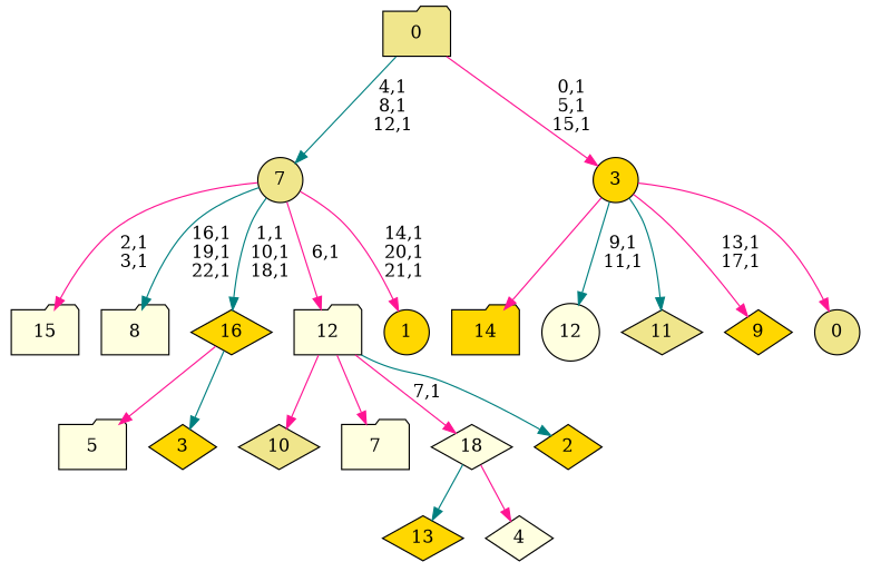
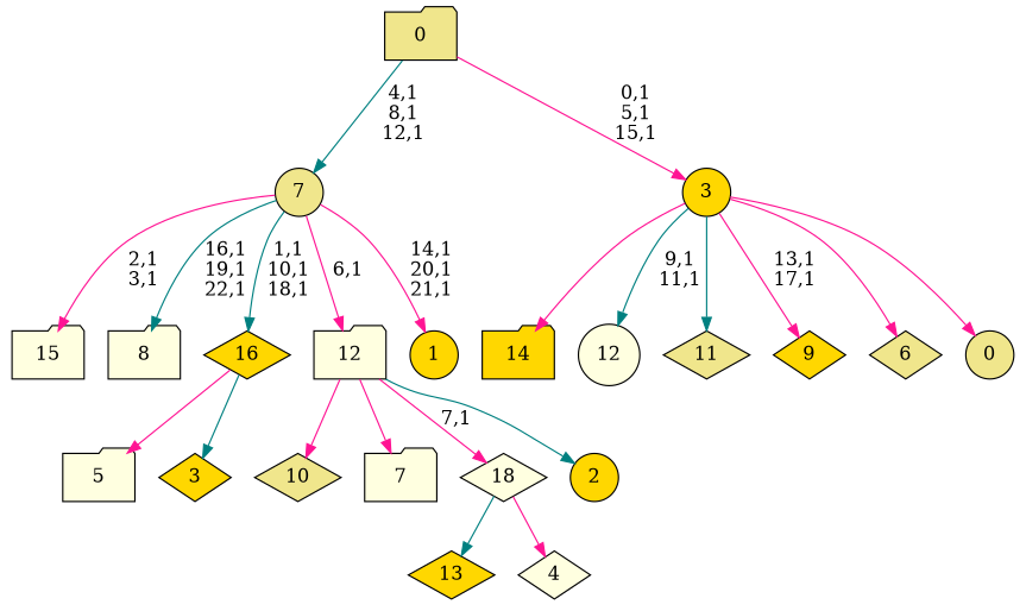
  digraph {
    node [fillcolor=lightyellow shape=diamond style=filled]
    edge [color=deeppink]
    n1 [label=15 shape=folder]
    n2 [fillcolor=gold label=14 shape=folder]
    n3 [fillcolor=gold label=13]
    n4 [label=12 shape=circle]
    n5 [fillcolor=khaki label=11]
    n6 [fillcolor=khaki label=10]
    n7 [fillcolor=gold label=9]
    n8 [label=8 shape=folder]
    n9 [label=7 shape=folder]
+   n10 [fillcolor=khaki label=6]
    n11 [label=5 shape=folder]
    n12 [label=4]
    18
    n14 [fillcolor=gold label=3]
    16 [fillcolor=gold]
-   n16 [fillcolor=gold label=2]
+   n16 [fillcolor=gold label=2 shape=circle]
    12 [shape=folder]
    n18 [fillcolor=gold label=1 shape=circle]
    7 [fillcolor=khaki shape=circle]
    n20 [fillcolor=khaki label=0 shape=circle]
    3 [fillcolor=gold shape=circle]
    0 [fillcolor=khaki shape=folder]
    18 -> n3 [color=teal]
    18 -> n12
    16 -> n11
    16 -> n14 [color=teal]
    12 -> n6
    12 -> n9
    12 -> 18 [label="7,1"]
    12 -> n16 [color=teal]
    7 -> n1 [label="2,1\n3,1"]
    7 -> n8 [color=teal label="16,1\n19,1\n22,1"]
    7 -> 16 [color=teal label="1,1\n10,1\n18,1"]
    7 -> 12 [label="6,1"]
    7 -> n18 [label="14,1\n20,1\n21,1"]
    3 -> n2
    3 -> n4 [color=teal label="9,1\n11,1"]
    3 -> n5 [color=teal]
    3 -> n7 [label="13,1\n17,1"]
+   3 -> n10
    3 -> n20
    0 -> 7 [color=teal label="4,1\n8,1\n12,1"]
    0 -> 3 [label="0,1\n5,1\n15,1"]
  }
